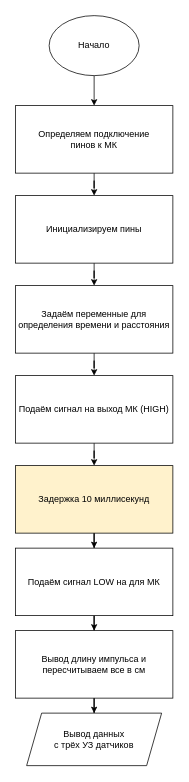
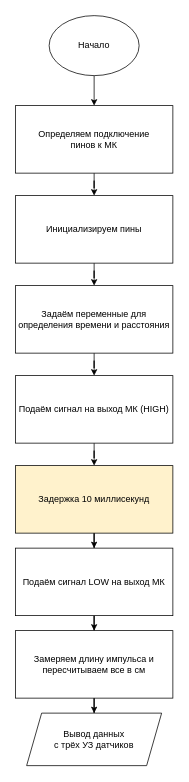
  <mxCell id="0" />
  <mxCell id="1" parent="0" />
  <mxCell id="2" style="edgeStyle=orthogonalEdgeStyle;rounded=0;orthogonalLoop=1;jettySize=auto;html=1;exitX=0.5;exitY=1;exitDx=0;exitDy=0;" edge="1" parent="1" source="3" target="5"><mxGeometry relative="1" as="geometry" /></mxCell>
  <mxCell id="3" value="Начало" style="ellipse;whiteSpace=wrap;html=1;" vertex="1" parent="1"><mxGeometry x="65" y="20" width="120" height="80" as="geometry" /></mxCell>
  <mxCell id="4" style="edgeStyle=orthogonalEdgeStyle;rounded=0;orthogonalLoop=1;jettySize=auto;html=1;exitX=0.5;exitY=1;exitDx=0;exitDy=0;" edge="1" parent="1" source="5" target="7"><mxGeometry relative="1" as="geometry" /></mxCell>
  <mxCell id="5" value="Определяем подключение &lt;br&gt;пинов к МК" style="rounded=0;whiteSpace=wrap;html=1;" vertex="1" parent="1"><mxGeometry x="20" y="140" width="210" height="90" as="geometry" /></mxCell>
  <mxCell id="6" style="edgeStyle=orthogonalEdgeStyle;rounded=0;orthogonalLoop=1;jettySize=auto;html=1;exitX=0.5;exitY=1;exitDx=0;exitDy=0;" edge="1" parent="1" source="7" target="9"><mxGeometry relative="1" as="geometry" /></mxCell>
  <mxCell id="7" value="Инициализируем пины" style="rounded=0;whiteSpace=wrap;html=1;" vertex="1" parent="1"><mxGeometry x="20" y="260" width="210" height="90" as="geometry" /></mxCell>
  <mxCell id="8" style="edgeStyle=orthogonalEdgeStyle;rounded=0;orthogonalLoop=1;jettySize=auto;html=1;exitX=0.5;exitY=1;exitDx=0;exitDy=0;" edge="1" parent="1" source="9" target="11"><mxGeometry relative="1" as="geometry" /></mxCell>
  <mxCell id="9" value="Задаём переменные для определения времени и расстояния" style="rounded=0;whiteSpace=wrap;html=1;" vertex="1" parent="1"><mxGeometry x="20" y="380" width="210" height="90" as="geometry" /></mxCell>
  <mxCell id="10" style="edgeStyle=orthogonalEdgeStyle;rounded=0;orthogonalLoop=1;jettySize=auto;html=1;" edge="1" parent="1" source="11" target="13"><mxGeometry relative="1" as="geometry" /></mxCell>
  <mxCell id="11" value="Подаём сигнал на выход МК (HIGH)" style="rounded=0;whiteSpace=wrap;html=1;" vertex="1" parent="1"><mxGeometry x="20" y="500" width="210" height="90" as="geometry" /></mxCell>
  <mxCell id="12" style="edgeStyle=orthogonalEdgeStyle;rounded=0;orthogonalLoop=1;jettySize=auto;html=1;" edge="1" parent="1" source="13" target="15"><mxGeometry relative="1" as="geometry" /></mxCell>
  <mxCell id="13" value="Задержка 10 миллисекунд" style="rounded=0;whiteSpace=wrap;html=1;fillColor=#fff2cc;" vertex="1" parent="1"><mxGeometry x="20" y="620" width="210" height="90" as="geometry" /></mxCell>
  <mxCell id="14" style="edgeStyle=orthogonalEdgeStyle;rounded=0;orthogonalLoop=1;jettySize=auto;html=1;" edge="1" parent="1" source="15" target="17"><mxGeometry relative="1" as="geometry" /></mxCell>
- <mxCell id="15" value="Подаём сигнал LOW на для МК" style="rounded=0;whiteSpace=wrap;html=1;" vertex="1" parent="1"><mxGeometry x="20" y="730" width="210" height="90" as="geometry" /></mxCell>
+ <mxCell id="15" value="Подаём сигнал LOW на выход МК" style="rounded=0;whiteSpace=wrap;html=1;" vertex="1" parent="1"><mxGeometry x="20" y="730" width="210" height="90" as="geometry" /></mxCell>
  <mxCell id="16" style="edgeStyle=orthogonalEdgeStyle;rounded=0;orthogonalLoop=1;jettySize=auto;html=1;" edge="1" parent="1" source="17" target="18"><mxGeometry relative="1" as="geometry" /></mxCell>
- <mxCell id="17" value="Вывод длину импульса и&lt;br&gt;пересчитываем все в см" style="rounded=0;whiteSpace=wrap;html=1;" vertex="1" parent="1"><mxGeometry x="20" y="840" width="210" height="90" as="geometry" /></mxCell>
+ <mxCell id="17" value="Замеряем длину импульса и&lt;br&gt;пересчитываем все в см" style="rounded=0;whiteSpace=wrap;html=1;" vertex="1" parent="1"><mxGeometry x="20" y="840" width="210" height="90" as="geometry" /></mxCell>
  <mxCell id="18" value="Вывод данных &lt;br&gt;с трёх УЗ датчиков" style="shape=parallelogram;perimeter=parallelogramPerimeter;whiteSpace=wrap;html=1;fixedSize=1;" vertex="1" parent="1"><mxGeometry x="35" y="950" width="180" height="70" as="geometry" /></mxCell>
